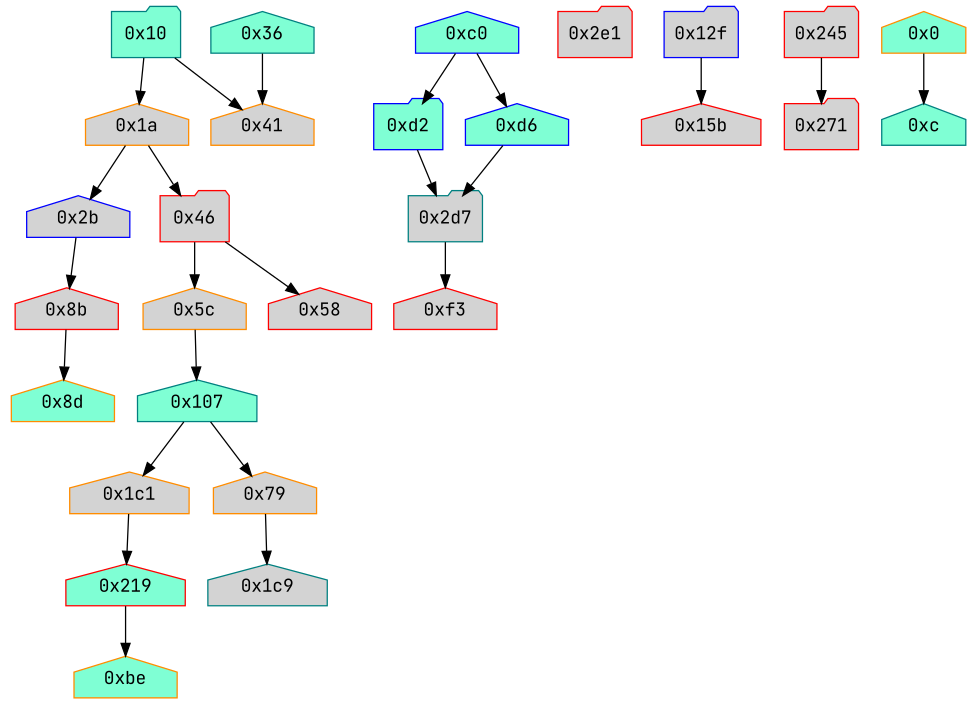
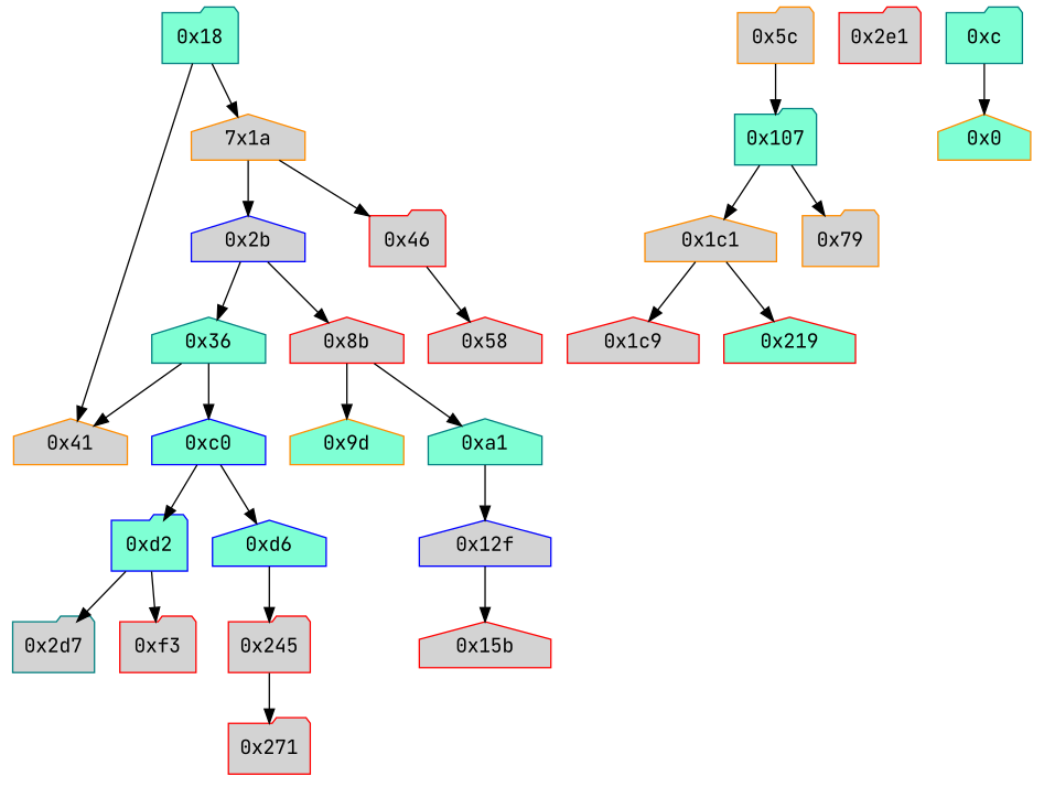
  strict digraph {
    fontname="JetBrains Mono"
    node [color=red fillcolor=lightgrey fontname="JetBrains Mono" shape=house style=filled]
    edge [fontname="JetBrains Mono"]
-   "0x10" [color=teal fillcolor=aquamarine shape=folder]
-   "0x1a" [color=darkorange]
+   "0x10" [color=teal fillcolor=aquamarine shape=folder label="0x18"]
+   "0x1a" [color=darkorange label="7x1a"]
    "0x41" [color=darkorange]
    "0x2b" [color=blue]
    "0x46" [shape=folder]
    "0xd2" [color=blue fillcolor=aquamarine shape=folder]
    "0x2d7" [color=teal shape=folder]
-   "0x5c" [color=darkorange]
-   "0x107" [color=teal fillcolor=aquamarine]
+   "0x5c" [color=darkorange shape=folder]
+   "0x107" [color=teal fillcolor=aquamarine shape=folder]
    "0x1c1" [color=darkorange]
-   "0x79" [color=darkorange]
+   "0x79" [color=darkorange shape=folder]
    "0x2e1" [shape=folder]
    "0x36" [color=teal fillcolor=aquamarine]
    "0x8b"
    "0x58"
-   "0x12f" [color=blue shape=folder]
+   "0x12f" [color=blue]
    "0x15b"
-   "0x1c9" [color=teal]
+   "0x1c9"
    "0x219" [fillcolor=aquamarine]
-   "0xf3"
-   "0xbe" [color=darkorange fillcolor=aquamarine]
+   "0xf3" [shape=folder]
    "0xc0" [color=blue fillcolor=aquamarine]
-   "0x9d" [color=darkorange fillcolor=aquamarine label="0x8d"]
+   "0x9d" [color=darkorange fillcolor=aquamarine]
+   "0xa1" [color=teal fillcolor=aquamarine]
    "0xd6" [color=blue fillcolor=aquamarine]
    "0x245" [shape=folder]
    "0x271" [shape=folder]
-   "0xc" [color=teal fillcolor=aquamarine]
+   "0xc" [color=teal fillcolor=aquamarine shape=folder]
    "0x0" [color=darkorange fillcolor=aquamarine]
    "0x10" -> "0x1a"
    "0x10" -> "0x41"
    "0x1a" -> "0x2b"
    "0x1a" -> "0x46"
+   "0x2b" -> "0x36"
    "0x2b" -> "0x8b"
-   "0x46" -> "0x5c"
    "0x46" -> "0x58"
    "0xd2" -> "0x2d7"
-   "0x2d7" -> "0xf3"
+   "0xd2" -> "0xf3"
    "0x5c" -> "0x107"
    "0x107" -> "0x1c1"
    "0x107" -> "0x79"
-   "0x79" -> "0x1c9"
+   "0x1c1" -> "0x1c9"
    "0x1c1" -> "0x219"
    "0x36" -> "0x41"
+   "0x36" -> "0xc0"
    "0x8b" -> "0x9d"
+   "0x8b" -> "0xa1"
    "0x12f" -> "0x15b"
-   "0x219" -> "0xbe"
    "0xc0" -> "0xd2"
    "0xc0" -> "0xd6"
-   "0xd6" -> "0x2d7"
+   "0xa1" -> "0x12f"
+   "0xd6" -> "0x245"
    "0x245" -> "0x271"
-   "0x0" -> "0xc"
+   "0xc" -> "0x0"
  }
